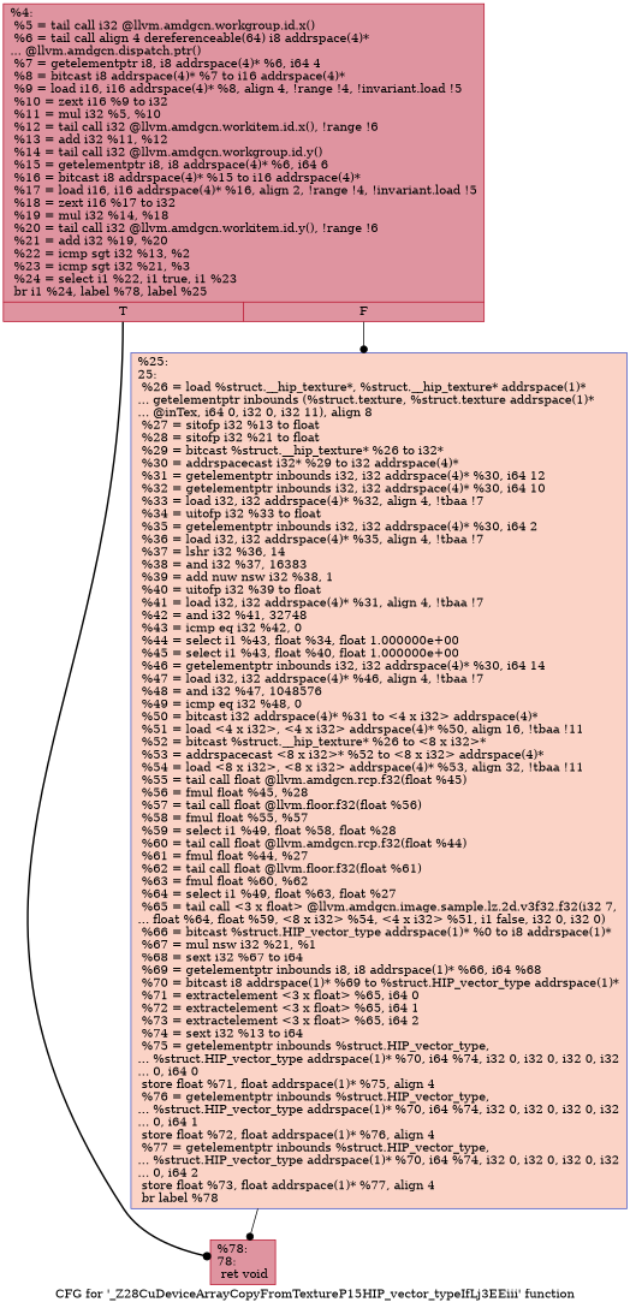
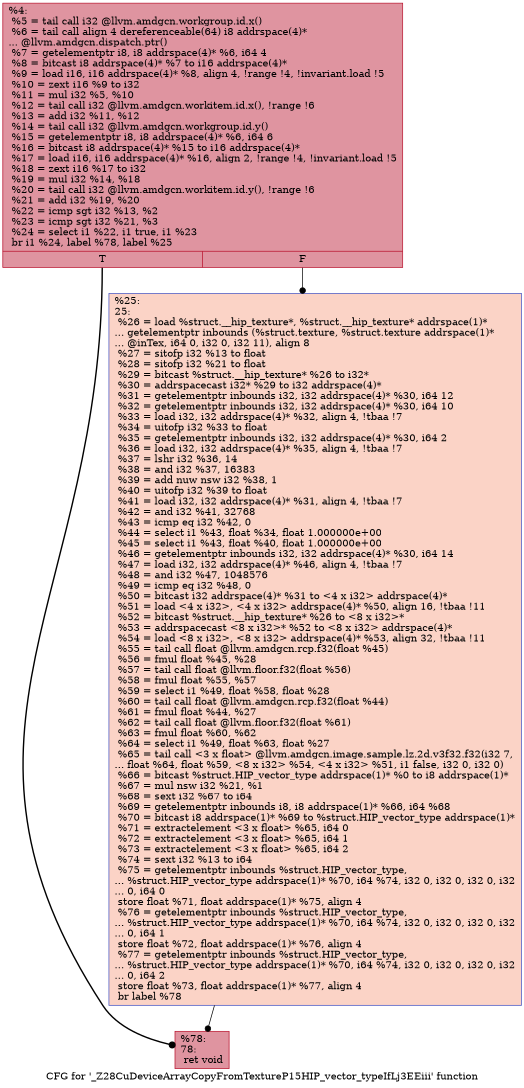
  digraph {
    label="CFG for '_Z28CuDeviceArrayCopyFromTextureP15HIP_vector_typeIfLj3EEiii' function"
    node [color="#b70d28ff" fillcolor="#b70d2870" shape=record style=filled]
    edge [style=solid arrowhead=dot]
    n1 [label="{%4:\l  %5 = tail call i32 @llvm.amdgcn.workgroup.id.x()\l  %6 = tail call align 4 dereferenceable(64) i8 addrspace(4)*\l... @llvm.amdgcn.dispatch.ptr()\l  %7 = getelementptr i8, i8 addrspace(4)* %6, i64 4\l  %8 = bitcast i8 addrspace(4)* %7 to i16 addrspace(4)*\l  %9 = load i16, i16 addrspace(4)* %8, align 4, !range !4, !invariant.load !5\l  %10 = zext i16 %9 to i32\l  %11 = mul i32 %5, %10\l  %12 = tail call i32 @llvm.amdgcn.workitem.id.x(), !range !6\l  %13 = add i32 %11, %12\l  %14 = tail call i32 @llvm.amdgcn.workgroup.id.y()\l  %15 = getelementptr i8, i8 addrspace(4)* %6, i64 6\l  %16 = bitcast i8 addrspace(4)* %15 to i16 addrspace(4)*\l  %17 = load i16, i16 addrspace(4)* %16, align 2, !range !4, !invariant.load !5\l  %18 = zext i16 %17 to i32\l  %19 = mul i32 %14, %18\l  %20 = tail call i32 @llvm.amdgcn.workitem.id.y(), !range !6\l  %21 = add i32 %19, %20\l  %22 = icmp sgt i32 %13, %2\l  %23 = icmp sgt i32 %21, %3\l  %24 = select i1 %22, i1 true, i1 %23\l  br i1 %24, label %78, label %25\l|{<s0>T|<s1>F}}"]
    n2 [label="{%78:\l78:                                               \l  ret void\l}"]
-   n3 [color="#3d50c3ff" fillcolor="#f59c7d70" label="{%25:\l25:                                               \l  %26 = load %struct.__hip_texture*, %struct.__hip_texture* addrspace(1)*\l... getelementptr inbounds (%struct.texture, %struct.texture addrspace(1)*\l... @inTex, i64 0, i32 0, i32 11), align 8\l  %27 = sitofp i32 %13 to float\l  %28 = sitofp i32 %21 to float\l  %29 = bitcast %struct.__hip_texture* %26 to i32*\l  %30 = addrspacecast i32* %29 to i32 addrspace(4)*\l  %31 = getelementptr inbounds i32, i32 addrspace(4)* %30, i64 12\l  %32 = getelementptr inbounds i32, i32 addrspace(4)* %30, i64 10\l  %33 = load i32, i32 addrspace(4)* %32, align 4, !tbaa !7\l  %34 = uitofp i32 %33 to float\l  %35 = getelementptr inbounds i32, i32 addrspace(4)* %30, i64 2\l  %36 = load i32, i32 addrspace(4)* %35, align 4, !tbaa !7\l  %37 = lshr i32 %36, 14\l  %38 = and i32 %37, 16383\l  %39 = add nuw nsw i32 %38, 1\l  %40 = uitofp i32 %39 to float\l  %41 = load i32, i32 addrspace(4)* %31, align 4, !tbaa !7\l  %42 = and i32 %41, 32748\l  %43 = icmp eq i32 %42, 0\l  %44 = select i1 %43, float %34, float 1.000000e+00\l  %45 = select i1 %43, float %40, float 1.000000e+00\l  %46 = getelementptr inbounds i32, i32 addrspace(4)* %30, i64 14\l  %47 = load i32, i32 addrspace(4)* %46, align 4, !tbaa !7\l  %48 = and i32 %47, 1048576\l  %49 = icmp eq i32 %48, 0\l  %50 = bitcast i32 addrspace(4)* %31 to \<4 x i32\> addrspace(4)*\l  %51 = load \<4 x i32\>, \<4 x i32\> addrspace(4)* %50, align 16, !tbaa !11\l  %52 = bitcast %struct.__hip_texture* %26 to \<8 x i32\>*\l  %53 = addrspacecast \<8 x i32\>* %52 to \<8 x i32\> addrspace(4)*\l  %54 = load \<8 x i32\>, \<8 x i32\> addrspace(4)* %53, align 32, !tbaa !11\l  %55 = tail call float @llvm.amdgcn.rcp.f32(float %45)\l  %56 = fmul float %45, %28\l  %57 = tail call float @llvm.floor.f32(float %56)\l  %58 = fmul float %55, %57\l  %59 = select i1 %49, float %58, float %28\l  %60 = tail call float @llvm.amdgcn.rcp.f32(float %44)\l  %61 = fmul float %44, %27\l  %62 = tail call float @llvm.floor.f32(float %61)\l  %63 = fmul float %60, %62\l  %64 = select i1 %49, float %63, float %27\l  %65 = tail call \<3 x float\> @llvm.amdgcn.image.sample.lz.2d.v3f32.f32(i32 7,\l... float %64, float %59, \<8 x i32\> %54, \<4 x i32\> %51, i1 false, i32 0, i32 0)\l  %66 = bitcast %struct.HIP_vector_type addrspace(1)* %0 to i8 addrspace(1)*\l  %67 = mul nsw i32 %21, %1\l  %68 = sext i32 %67 to i64\l  %69 = getelementptr inbounds i8, i8 addrspace(1)* %66, i64 %68\l  %70 = bitcast i8 addrspace(1)* %69 to %struct.HIP_vector_type addrspace(1)*\l  %71 = extractelement \<3 x float\> %65, i64 0\l  %72 = extractelement \<3 x float\> %65, i64 1\l  %73 = extractelement \<3 x float\> %65, i64 2\l  %74 = sext i32 %13 to i64\l  %75 = getelementptr inbounds %struct.HIP_vector_type,\l... %struct.HIP_vector_type addrspace(1)* %70, i64 %74, i32 0, i32 0, i32 0, i32\l... 0, i64 0\l  store float %71, float addrspace(1)* %75, align 4\l  %76 = getelementptr inbounds %struct.HIP_vector_type,\l... %struct.HIP_vector_type addrspace(1)* %70, i64 %74, i32 0, i32 0, i32 0, i32\l... 0, i64 1\l  store float %72, float addrspace(1)* %76, align 4\l  %77 = getelementptr inbounds %struct.HIP_vector_type,\l... %struct.HIP_vector_type addrspace(1)* %70, i64 %74, i32 0, i32 0, i32 0, i32\l... 0, i64 2\l  store float %73, float addrspace(1)* %77, align 4\l  br label %78\l}"]
+   n3 [color="#3d50c3ff" fillcolor="#f59c7d70" label="{%25:\l25:                                               \l  %26 = load %struct.__hip_texture*, %struct.__hip_texture* addrspace(1)*\l... getelementptr inbounds (%struct.texture, %struct.texture addrspace(1)*\l... @inTex, i64 0, i32 0, i32 11), align 8\l  %27 = sitofp i32 %13 to float\l  %28 = sitofp i32 %21 to float\l  %29 = bitcast %struct.__hip_texture* %26 to i32*\l  %30 = addrspacecast i32* %29 to i32 addrspace(4)*\l  %31 = getelementptr inbounds i32, i32 addrspace(4)* %30, i64 12\l  %32 = getelementptr inbounds i32, i32 addrspace(4)* %30, i64 10\l  %33 = load i32, i32 addrspace(4)* %32, align 4, !tbaa !7\l  %34 = uitofp i32 %33 to float\l  %35 = getelementptr inbounds i32, i32 addrspace(4)* %30, i64 2\l  %36 = load i32, i32 addrspace(4)* %35, align 4, !tbaa !7\l  %37 = lshr i32 %36, 14\l  %38 = and i32 %37, 16383\l  %39 = add nuw nsw i32 %38, 1\l  %40 = uitofp i32 %39 to float\l  %41 = load i32, i32 addrspace(4)* %31, align 4, !tbaa !7\l  %42 = and i32 %41, 32768\l  %43 = icmp eq i32 %42, 0\l  %44 = select i1 %43, float %34, float 1.000000e+00\l  %45 = select i1 %43, float %40, float 1.000000e+00\l  %46 = getelementptr inbounds i32, i32 addrspace(4)* %30, i64 14\l  %47 = load i32, i32 addrspace(4)* %46, align 4, !tbaa !7\l  %48 = and i32 %47, 1048576\l  %49 = icmp eq i32 %48, 0\l  %50 = bitcast i32 addrspace(4)* %31 to \<4 x i32\> addrspace(4)*\l  %51 = load \<4 x i32\>, \<4 x i32\> addrspace(4)* %50, align 16, !tbaa !11\l  %52 = bitcast %struct.__hip_texture* %26 to \<8 x i32\>*\l  %53 = addrspacecast \<8 x i32\>* %52 to \<8 x i32\> addrspace(4)*\l  %54 = load \<8 x i32\>, \<8 x i32\> addrspace(4)* %53, align 32, !tbaa !11\l  %55 = tail call float @llvm.amdgcn.rcp.f32(float %45)\l  %56 = fmul float %45, %28\l  %57 = tail call float @llvm.floor.f32(float %56)\l  %58 = fmul float %55, %57\l  %59 = select i1 %49, float %58, float %28\l  %60 = tail call float @llvm.amdgcn.rcp.f32(float %44)\l  %61 = fmul float %44, %27\l  %62 = tail call float @llvm.floor.f32(float %61)\l  %63 = fmul float %60, %62\l  %64 = select i1 %49, float %63, float %27\l  %65 = tail call \<3 x float\> @llvm.amdgcn.image.sample.lz.2d.v3f32.f32(i32 7,\l... float %64, float %59, \<8 x i32\> %54, \<4 x i32\> %51, i1 false, i32 0, i32 0)\l  %66 = bitcast %struct.HIP_vector_type addrspace(1)* %0 to i8 addrspace(1)*\l  %67 = mul nsw i32 %21, %1\l  %68 = sext i32 %67 to i64\l  %69 = getelementptr inbounds i8, i8 addrspace(1)* %66, i64 %68\l  %70 = bitcast i8 addrspace(1)* %69 to %struct.HIP_vector_type addrspace(1)*\l  %71 = extractelement \<3 x float\> %65, i64 0\l  %72 = extractelement \<3 x float\> %65, i64 1\l  %73 = extractelement \<3 x float\> %65, i64 2\l  %74 = sext i32 %13 to i64\l  %75 = getelementptr inbounds %struct.HIP_vector_type,\l... %struct.HIP_vector_type addrspace(1)* %70, i64 %74, i32 0, i32 0, i32 0, i32\l... 0, i64 0\l  store float %71, float addrspace(1)* %75, align 4\l  %76 = getelementptr inbounds %struct.HIP_vector_type,\l... %struct.HIP_vector_type addrspace(1)* %70, i64 %74, i32 0, i32 0, i32 0, i32\l... 0, i64 1\l  store float %72, float addrspace(1)* %76, align 4\l  %77 = getelementptr inbounds %struct.HIP_vector_type,\l... %struct.HIP_vector_type addrspace(1)* %70, i64 %74, i32 0, i32 0, i32 0, i32\l... 0, i64 2\l  store float %73, float addrspace(1)* %77, align 4\l  br label %78\l}"]
    n1 -> n2 [tailport=s0 style=bold]
    n1 -> n3 [tailport=s1]
    n3 -> n2
  }
